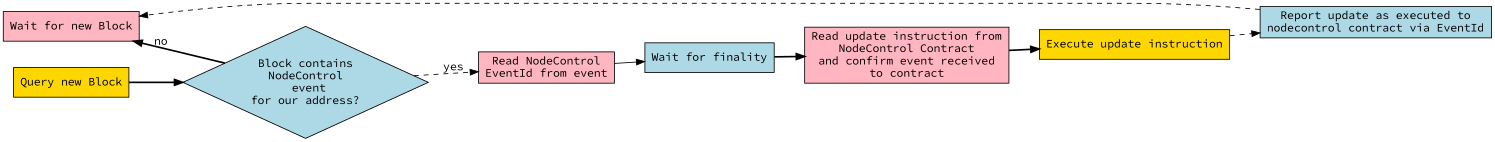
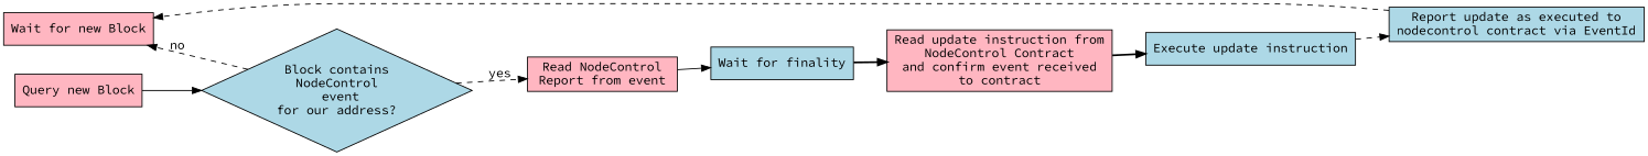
  digraph {
    fontname="Source Code Pro"
    rankdir=LR
    node [fillcolor=lightpink fontname="Source Code Pro" shape=box style=filled]
    edge [fontname="Source Code Pro" style=bold]
    n1 [label="Wait for new Block"]
-   n2 [fillcolor=gold label="Query new Block"]
+   n2 [label="Query new Block"]
    n3 [fillcolor=lightblue label="Block contains\nNodeControl\n event\nfor our address?" shape=diamond]
-   n4 [label="Read NodeControl\nEventId from event"]
+   n4 [label="Read NodeControl\nReport from event"]
    n5 [fillcolor=lightblue label="Wait for finality"]
    n6 [label="Read update instruction from\nNodeControl Contract\nand confirm event received\nto contract"]
-   n7 [fillcolor=gold label="Execute update instruction"]
+   n7 [fillcolor=lightblue label="Execute update instruction"]
    n8 [fillcolor=lightblue label="Report update as executed to\nnodecontrol contract via EventId"]
    subgraph sub_1 {
      rank=same
      n1
      n2
    }
-   n2 -> n3
-   n3 -> n1 [label=no]
+   n2 -> n3 [style=solid]
+   n3 -> n1 [label=no style=dashed]
    n3 -> n4 [label=yes style=dashed]
    n4 -> n5 [style=solid]
    n5 -> n6
    n6 -> n7
    n7 -> n8 [style=dashed]
    n8 -> n1 [style=dashed]
  }
